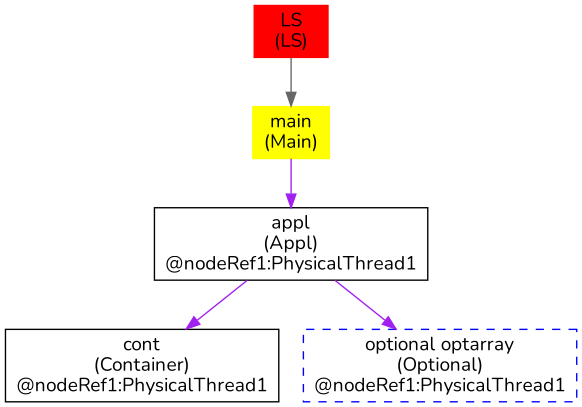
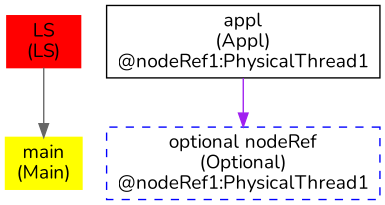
  digraph {
    fontname=Nunito
    rankdir=TD
    node [fontname=Nunito shape=box]
    edge [color=purple fontname=Nunito]
    n1 [color=red label="LS\n(LS)" style=filled]
    n2 [color=yellow label="main\n(Main)" style=filled]
    n3 [label="appl\n(Appl)\n@nodeRef1:PhysicalThread1"]
-   n4 [label="cont\n(Container)\n@nodeRef1:PhysicalThread1"]
-   n5 [color=blue label="optional optarray\n(Optional)\n@nodeRef1:PhysicalThread1" style=dashed]
+   n5 [color=blue label="optional nodeRef\n(Optional)\n@nodeRef1:PhysicalThread1" style=dashed]
    n1 -> n2 [color=gray40]
-   n2 -> n3
-   n3 -> n4
    n3 -> n5
  }
